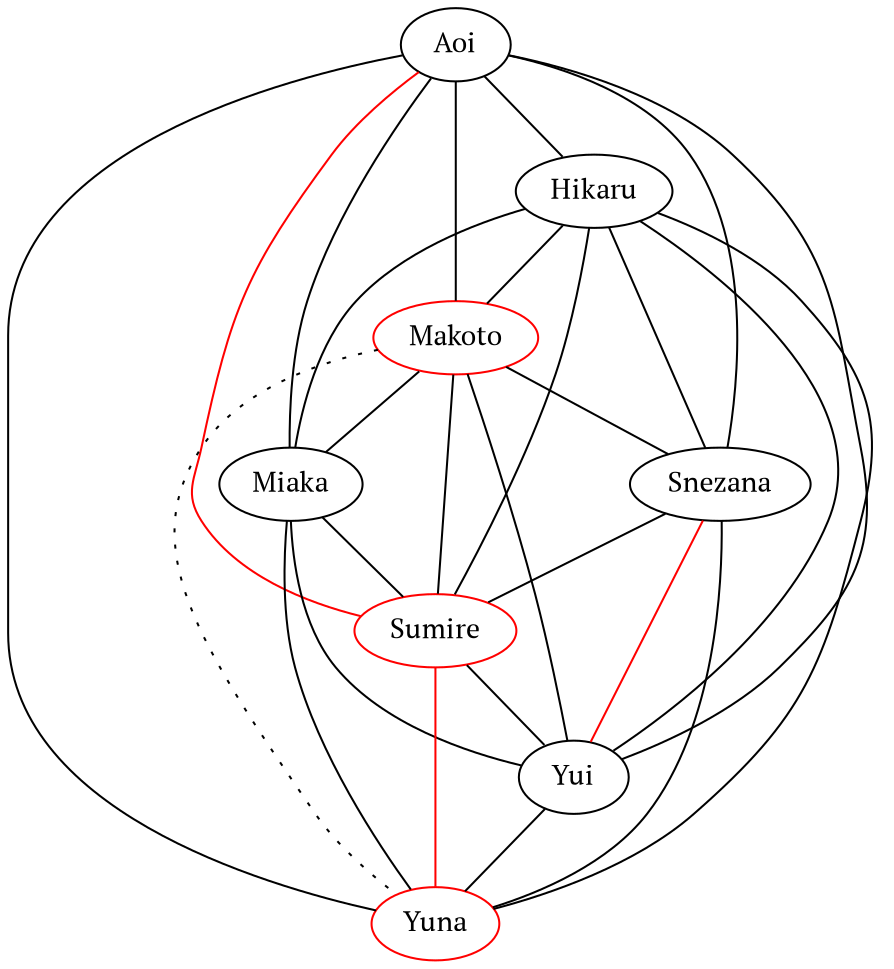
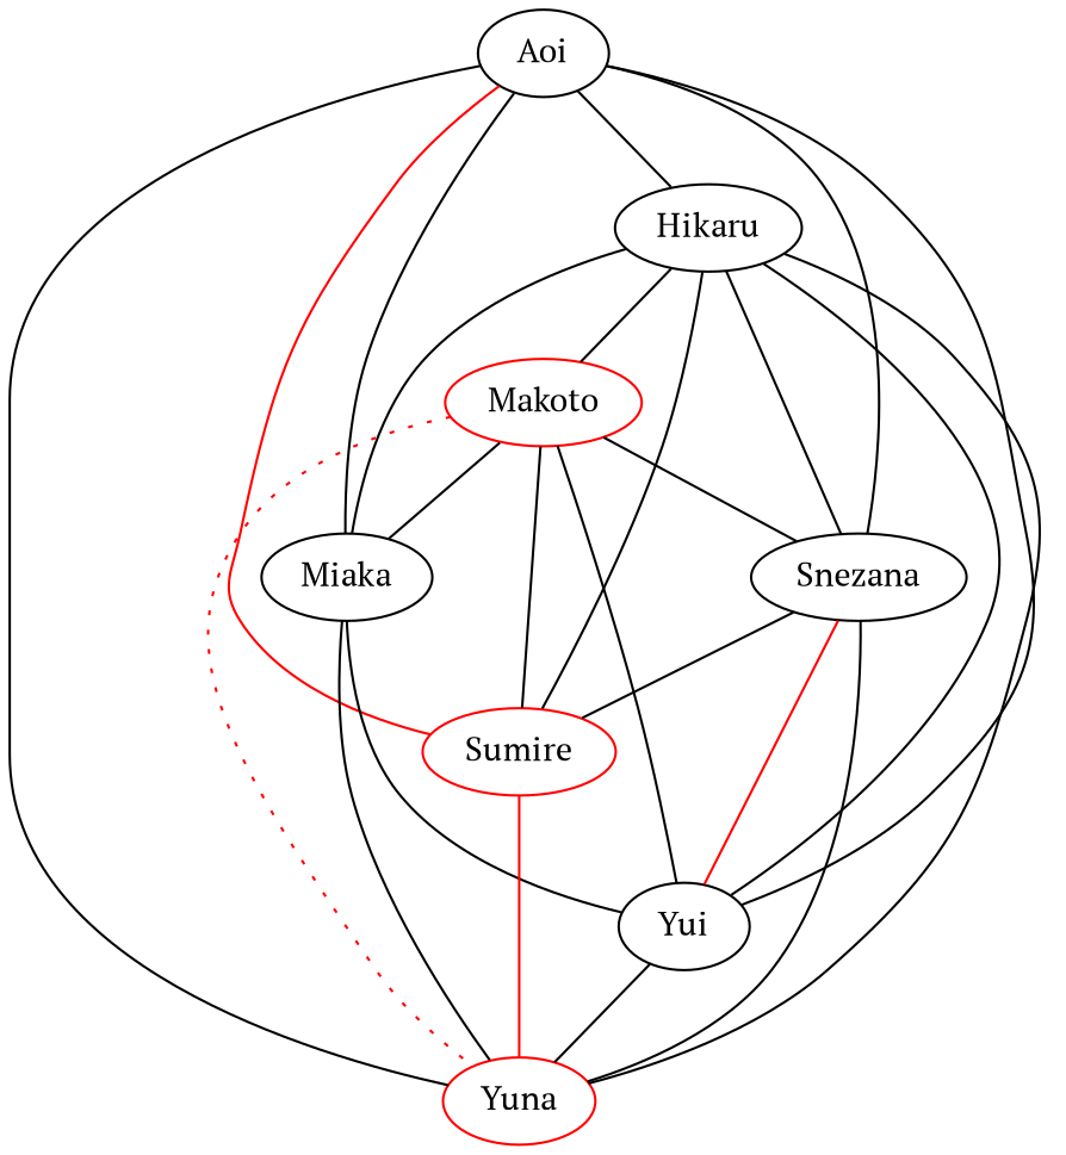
  strict graph {
    fontname="PT Serif"
    node [fontname="PT Serif"]
    edge [fontname="PT Serif"]
    Aoi
    Hikaru
    Makoto [color=red]
    Miaka
    Snezana
    Sumire [color=red]
    Yui
    Yuna [color=red]
    Aoi -- Hikaru
-   Aoi -- Makoto
    Aoi -- Miaka
    Aoi -- Snezana
    Aoi -- Sumire [color=red]
    Aoi -- Yui
    Aoi -- Yuna
    Hikaru -- Makoto
    Hikaru -- Miaka
    Hikaru -- Snezana
    Hikaru -- Sumire
    Hikaru -- Yui
    Hikaru -- Yuna
    Makoto -- Miaka
    Makoto -- Snezana
    Makoto -- Sumire
    Makoto -- Yui
-   Makoto -- Yuna [color=black style=dotted]
-   Miaka -- Sumire
+   Makoto -- Yuna [color=red style=dotted]
    Miaka -- Yui
    Miaka -- Yuna
    Snezana -- Sumire
    Snezana -- Yui [color=red]
    Snezana -- Yuna
-   Sumire -- Yui
    Sumire -- Yuna [color=red]
    Yui -- Yuna
  }
